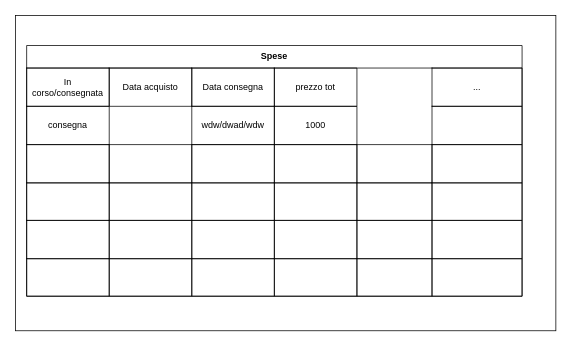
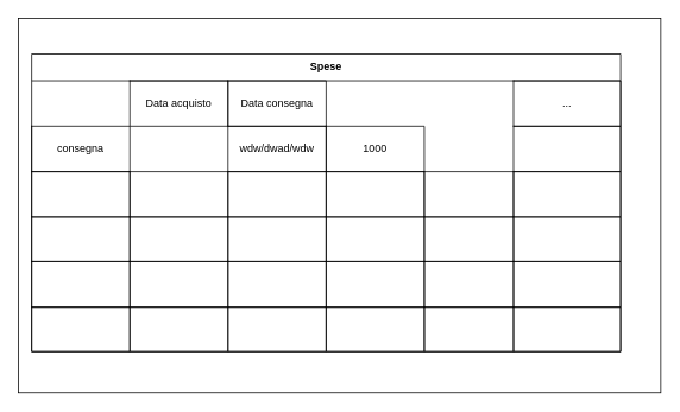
  <mxCell id="0" />
  <mxCell id="1" parent="0" />
  <mxCell id="2" value="" style="rounded=0;whiteSpace=wrap;html=1;" vertex="1" parent="1"><mxGeometry x="20" y="20" width="720" height="420" as="geometry" /></mxCell>
  <mxCell id="3" value="Spese" style="swimlane;startSize=30;html=1;whiteSpace=wrap;container=1;collapsible=0;childLayout=tableLayout;" vertex="1" parent="1"><mxGeometry x="35" y="60" width="660" height="334" as="geometry" /></mxCell>
  <mxCell id="4" style="html=1;whiteSpace=wrap;collapsible=0;dropTarget=0;pointerEvents=0;fillColor=none;strokeColor=none;points=[[0,0.5],[1,0.5]];portConstraint=eastwest;" vertex="1" parent="3"><mxGeometry y="30" width="660" height="51" as="geometry" /></mxCell>
- <mxCell id="5" value="In corso/consegnata" style="shape=partialRectangle;html=1;whiteSpace=wrap;connectable=0;fillColor=none;" vertex="1" parent="4"><mxGeometry width="110" height="51" as="geometry" /></mxCell>
  <mxCell id="6" value="Data acquisto" style="shape=partialRectangle;html=1;whiteSpace=wrap;connectable=0;fillColor=none;" vertex="1" parent="4"><mxGeometry x="110" width="110" height="51" as="geometry" /></mxCell>
  <mxCell id="7" value="Data consegna" style="shape=partialRectangle;html=1;whiteSpace=wrap;connectable=0;fillColor=none;" vertex="1" parent="4"><mxGeometry x="220" width="110" height="51" as="geometry" /></mxCell>
- <mxCell id="8" value="prezzo tot" style="shape=partialRectangle;html=1;whiteSpace=wrap;connectable=0;fillColor=none;" vertex="1" parent="4"><mxGeometry x="330" width="110" height="51" as="geometry" /></mxCell>
  <mxCell id="9" value="..." style="shape=partialRectangle;html=1;whiteSpace=wrap;connectable=0;fillColor=none;" vertex="1" parent="4"><mxGeometry x="540" width="120" height="51" as="geometry" /></mxCell>
  <mxCell id="10" value="" style="html=1;whiteSpace=wrap;collapsible=0;dropTarget=0;pointerEvents=0;fillColor=none;strokeColor=none;points=[[0,0.5],[1,0.5]];portConstraint=eastwest;" vertex="1" parent="3"><mxGeometry y="81" width="660" height="51" as="geometry" /></mxCell>
  <mxCell id="11" value="consegna" style="shape=partialRectangle;html=1;whiteSpace=wrap;connectable=0;fillColor=none;" vertex="1" parent="10"><mxGeometry width="110" height="51" as="geometry" /></mxCell>
  <mxCell id="12" value="wdw/dwad/wdw" style="shape=partialRectangle;html=1;whiteSpace=wrap;connectable=0;fillColor=none;" vertex="1" parent="10"><mxGeometry x="220" width="110" height="51" as="geometry" /></mxCell>
  <mxCell id="13" value="1000" style="shape=partialRectangle;html=1;whiteSpace=wrap;connectable=0;fillColor=none;" vertex="1" parent="10"><mxGeometry x="330" width="110" height="51" as="geometry" /></mxCell>
  <mxCell id="14" style="shape=partialRectangle;html=1;whiteSpace=wrap;connectable=0;fillColor=none;" vertex="1" parent="10"><mxGeometry x="540" width="120" height="51" as="geometry" /></mxCell>
  <mxCell id="15" value="" style="html=1;whiteSpace=wrap;collapsible=0;dropTarget=0;pointerEvents=0;fillColor=none;strokeColor=none;points=[[0,0.5],[1,0.5]];portConstraint=eastwest;" vertex="1" parent="3"><mxGeometry y="132" width="660" height="51" as="geometry" /></mxCell>
  <mxCell id="16" value="" style="shape=partialRectangle;html=1;whiteSpace=wrap;connectable=0;fillColor=none;" vertex="1" parent="15"><mxGeometry width="110" height="51" as="geometry" /></mxCell>
  <mxCell id="17" value="" style="shape=partialRectangle;html=1;whiteSpace=wrap;connectable=0;fillColor=none;" vertex="1" parent="15"><mxGeometry x="110" width="110" height="51" as="geometry" /></mxCell>
  <mxCell id="18" value="" style="shape=partialRectangle;html=1;whiteSpace=wrap;connectable=0;fillColor=none;" vertex="1" parent="15"><mxGeometry x="220" width="110" height="51" as="geometry" /></mxCell>
  <mxCell id="19" style="shape=partialRectangle;html=1;whiteSpace=wrap;connectable=0;fillColor=none;" vertex="1" parent="15"><mxGeometry x="330" width="110" height="51" as="geometry" /></mxCell>
  <mxCell id="20" style="shape=partialRectangle;html=1;whiteSpace=wrap;connectable=0;fillColor=none;" vertex="1" parent="15"><mxGeometry x="440" width="100" height="51" as="geometry" /></mxCell>
  <mxCell id="21" style="shape=partialRectangle;html=1;whiteSpace=wrap;connectable=0;fillColor=none;" vertex="1" parent="15"><mxGeometry x="540" width="120" height="51" as="geometry" /></mxCell>
  <mxCell id="22" value="" style="html=1;whiteSpace=wrap;collapsible=0;dropTarget=0;pointerEvents=0;fillColor=none;strokeColor=none;points=[[0,0.5],[1,0.5]];portConstraint=eastwest;" vertex="1" parent="3"><mxGeometry y="183" width="660" height="50" as="geometry" /></mxCell>
  <mxCell id="23" value="" style="shape=partialRectangle;html=1;whiteSpace=wrap;connectable=0;fillColor=none;" vertex="1" parent="22"><mxGeometry width="110" height="50" as="geometry" /></mxCell>
  <mxCell id="24" value="" style="shape=partialRectangle;html=1;whiteSpace=wrap;connectable=0;fillColor=none;" vertex="1" parent="22"><mxGeometry x="110" width="110" height="50" as="geometry" /></mxCell>
  <mxCell id="25" value="" style="shape=partialRectangle;html=1;whiteSpace=wrap;connectable=0;fillColor=none;" vertex="1" parent="22"><mxGeometry x="220" width="110" height="50" as="geometry" /></mxCell>
  <mxCell id="26" style="shape=partialRectangle;html=1;whiteSpace=wrap;connectable=0;fillColor=none;" vertex="1" parent="22"><mxGeometry x="330" width="110" height="50" as="geometry" /></mxCell>
  <mxCell id="27" style="shape=partialRectangle;html=1;whiteSpace=wrap;connectable=0;fillColor=none;" vertex="1" parent="22"><mxGeometry x="440" width="100" height="50" as="geometry" /></mxCell>
  <mxCell id="28" style="shape=partialRectangle;html=1;whiteSpace=wrap;connectable=0;fillColor=none;" vertex="1" parent="22"><mxGeometry x="540" width="120" height="50" as="geometry" /></mxCell>
  <mxCell id="29" style="html=1;whiteSpace=wrap;collapsible=0;dropTarget=0;pointerEvents=0;fillColor=none;strokeColor=none;points=[[0,0.5],[1,0.5]];portConstraint=eastwest;" vertex="1" parent="3"><mxGeometry y="233" width="660" height="51" as="geometry" /></mxCell>
  <mxCell id="30" style="shape=partialRectangle;html=1;whiteSpace=wrap;connectable=0;fillColor=none;" vertex="1" parent="29"><mxGeometry width="110" height="51" as="geometry" /></mxCell>
  <mxCell id="31" style="shape=partialRectangle;html=1;whiteSpace=wrap;connectable=0;fillColor=none;" vertex="1" parent="29"><mxGeometry x="110" width="110" height="51" as="geometry" /></mxCell>
  <mxCell id="32" style="shape=partialRectangle;html=1;whiteSpace=wrap;connectable=0;fillColor=none;" vertex="1" parent="29"><mxGeometry x="220" width="110" height="51" as="geometry" /></mxCell>
  <mxCell id="33" style="shape=partialRectangle;html=1;whiteSpace=wrap;connectable=0;fillColor=none;" vertex="1" parent="29"><mxGeometry x="330" width="110" height="51" as="geometry" /></mxCell>
  <mxCell id="34" style="shape=partialRectangle;html=1;whiteSpace=wrap;connectable=0;fillColor=none;" vertex="1" parent="29"><mxGeometry x="440" width="100" height="51" as="geometry" /></mxCell>
  <mxCell id="35" style="shape=partialRectangle;html=1;whiteSpace=wrap;connectable=0;fillColor=none;" vertex="1" parent="29"><mxGeometry x="540" width="120" height="51" as="geometry" /></mxCell>
  <mxCell id="36" style="html=1;whiteSpace=wrap;collapsible=0;dropTarget=0;pointerEvents=0;fillColor=none;strokeColor=none;points=[[0,0.5],[1,0.5]];portConstraint=eastwest;" vertex="1" parent="3"><mxGeometry y="284" width="660" height="50" as="geometry" /></mxCell>
  <mxCell id="37" style="shape=partialRectangle;html=1;whiteSpace=wrap;connectable=0;fillColor=none;" vertex="1" parent="36"><mxGeometry width="110" height="50" as="geometry" /></mxCell>
  <mxCell id="38" style="shape=partialRectangle;html=1;whiteSpace=wrap;connectable=0;fillColor=none;" vertex="1" parent="36"><mxGeometry x="110" width="110" height="50" as="geometry" /></mxCell>
  <mxCell id="39" style="shape=partialRectangle;html=1;whiteSpace=wrap;connectable=0;fillColor=none;" vertex="1" parent="36"><mxGeometry x="220" width="110" height="50" as="geometry" /></mxCell>
  <mxCell id="40" style="shape=partialRectangle;html=1;whiteSpace=wrap;connectable=0;fillColor=none;" vertex="1" parent="36"><mxGeometry x="330" width="110" height="50" as="geometry" /></mxCell>
  <mxCell id="41" style="shape=partialRectangle;html=1;whiteSpace=wrap;connectable=0;fillColor=none;" vertex="1" parent="36"><mxGeometry x="440" width="100" height="50" as="geometry" /></mxCell>
  <mxCell id="42" style="shape=partialRectangle;html=1;whiteSpace=wrap;connectable=0;fillColor=none;" vertex="1" parent="36"><mxGeometry x="540" width="120" height="50" as="geometry" /></mxCell>
